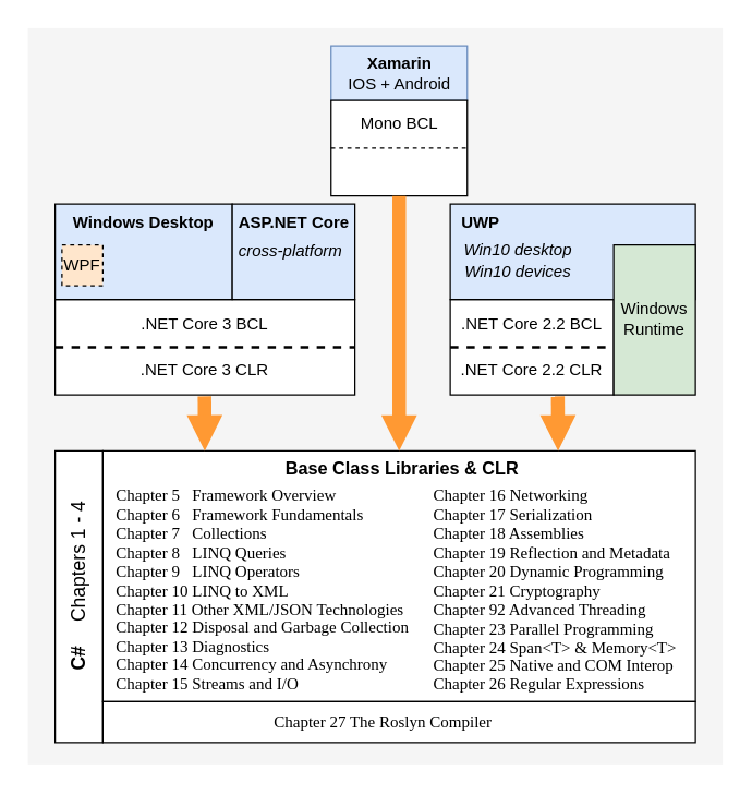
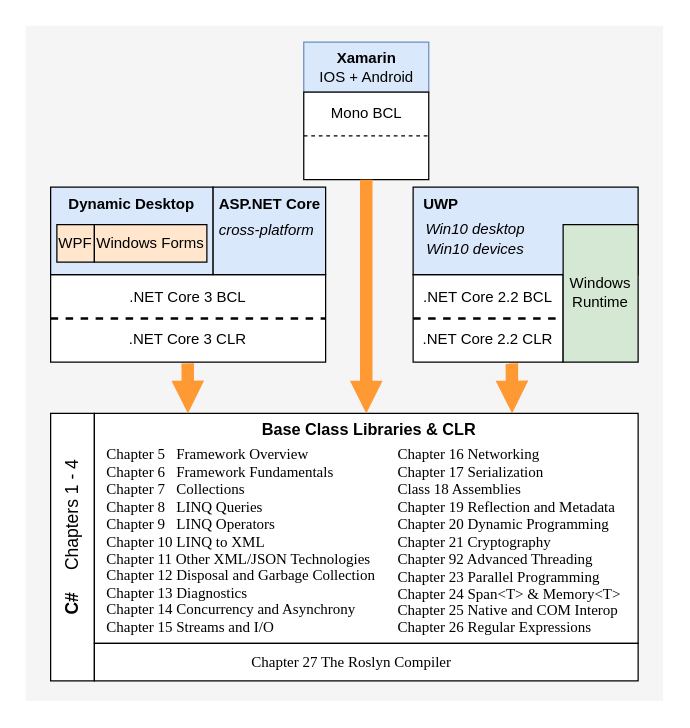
  <mxCell id="0" />
  <mxCell id="1" parent="0" />
  <mxCell id="2" value="" style="rounded=0;whiteSpace=wrap;html=1;shadow=0;glass=0;sketch=0;fontFamily=Times New Roman;fontSize=13;align=left;fillColor=#f5f5f5;fontColor=#333333;strokeColor=none;" vertex="1" parent="1"><mxGeometry x="20" y="20" width="510" height="540" as="geometry" /></mxCell>
  <mxCell id="3" value="" style="rounded=0;whiteSpace=wrap;html=1;fillColor=#dae8fc;strokeColor=#6c8ebf;" parent="1" vertex="1"><mxGeometry x="242.5" y="33" width="100" height="40" as="geometry" /></mxCell>
  <mxCell id="4" value="" style="rounded=0;whiteSpace=wrap;html=1;" parent="1" vertex="1"><mxGeometry x="242.5" y="73" width="100" height="70" as="geometry" /></mxCell>
  <mxCell id="5" value="&lt;b&gt;Xamarin&lt;/b&gt;&lt;br&gt;IOS + Android" style="text;html=1;strokeColor=none;fillColor=none;align=center;verticalAlign=middle;whiteSpace=wrap;rounded=0;" parent="1" vertex="1"><mxGeometry x="242.5" y="33" width="100" height="40" as="geometry" /></mxCell>
  <mxCell id="6" value="Mono BCL" style="text;html=1;strokeColor=none;fillColor=none;align=center;verticalAlign=middle;whiteSpace=wrap;rounded=0;" parent="1" vertex="1"><mxGeometry x="252.5" y="79" width="80" height="22" as="geometry" /></mxCell>
  <mxCell id="7" value="" style="endArrow=none;dashed=1;html=1;exitX=0;exitY=0.5;exitDx=0;exitDy=0;entryX=1;entryY=0.5;entryDx=0;entryDy=0;" parent="1" source="4" target="4" edge="1"><mxGeometry width="50" height="50" relative="1" as="geometry"><mxPoint x="442.5" y="413" as="sourcePoint" /><mxPoint x="492.5" y="363" as="targetPoint" /></mxGeometry></mxCell>
  <mxCell id="8" value="" style="rounded=0;whiteSpace=wrap;html=1;" parent="1" vertex="1"><mxGeometry x="40" y="219" width="220" height="70" as="geometry" /></mxCell>
  <mxCell id="9" value=".NET Core 3 BCL" style="text;html=1;strokeColor=none;fillColor=none;align=center;verticalAlign=middle;whiteSpace=wrap;rounded=0;" parent="1" vertex="1"><mxGeometry x="90" y="227" width="120" height="20" as="geometry" /></mxCell>
  <mxCell id="10" value="" style="endArrow=none;dashed=1;html=1;strokeWidth=2;exitX=0;exitY=0.5;exitDx=0;exitDy=0;entryX=1;entryY=0.5;entryDx=0;entryDy=0;" parent="1" source="8" target="8" edge="1"><mxGeometry width="50" height="50" relative="1" as="geometry"><mxPoint x="410" y="399" as="sourcePoint" /><mxPoint x="460" y="349" as="targetPoint" /></mxGeometry></mxCell>
  <mxCell id="11" value=".NET Core 3 CLR" style="text;html=1;strokeColor=none;fillColor=none;align=center;verticalAlign=middle;whiteSpace=wrap;rounded=0;" parent="1" vertex="1"><mxGeometry x="90" y="261" width="120" height="20" as="geometry" /></mxCell>
  <mxCell id="12" value="" style="rounded=0;whiteSpace=wrap;html=1;fillColor=#dae8fc;" parent="1" vertex="1"><mxGeometry x="40" y="149" width="130" height="70" as="geometry" /></mxCell>
- <mxCell id="13" value="WPF" style="rounded=0;whiteSpace=wrap;html=1;fillColor=#ffe6cc;dashed=1;" parent="1" vertex="1"><mxGeometry x="45" y="179" width="30" height="30" as="geometry" /></mxCell>
- <mxCell id="15" value="Windows Desktop" style="text;html=1;strokeColor=none;fillColor=none;align=center;verticalAlign=middle;whiteSpace=wrap;rounded=0;fontStyle=1" vertex="1" parent="1"><mxGeometry x="50" y="153" width="110" height="20" as="geometry" /></mxCell>
+ <mxCell id="13" value="WPF" style="rounded=0;whiteSpace=wrap;html=1;fillColor=#ffe6cc;" parent="1" vertex="1"><mxGeometry x="45" y="179" width="30" height="30" as="geometry" /></mxCell>
+ <mxCell id="14" value="Windows Forms" style="rounded=0;whiteSpace=wrap;html=1;fillColor=#ffe6cc;" parent="1" vertex="1"><mxGeometry x="75" y="179" width="90" height="30" as="geometry" /></mxCell>
+ <mxCell id="15" value="Dynamic Desktop" style="text;html=1;strokeColor=none;fillColor=none;align=center;verticalAlign=middle;whiteSpace=wrap;rounded=0;fontStyle=1" vertex="1" parent="1"><mxGeometry x="50" y="153" width="110" height="20" as="geometry" /></mxCell>
  <mxCell id="16" value="" style="rounded=0;whiteSpace=wrap;html=1;fillColor=#dae8fc;" vertex="1" parent="1"><mxGeometry x="170" y="149" width="90" height="70" as="geometry" /></mxCell>
  <mxCell id="17" value="ASP.NET Core" style="text;html=1;strokeColor=none;fillColor=none;align=center;verticalAlign=middle;whiteSpace=wrap;rounded=0;fontStyle=1" vertex="1" parent="1"><mxGeometry x="172.5" y="153" width="85" height="20" as="geometry" /></mxCell>
  <mxCell id="18" value="cross-platform" style="text;html=1;strokeColor=none;fillColor=none;align=center;verticalAlign=middle;whiteSpace=wrap;rounded=0;fontStyle=2;spacingTop=0;spacing=0;" vertex="1" parent="1"><mxGeometry x="172.5" y="174" width="80" height="20" as="geometry" /></mxCell>
  <mxCell id="19" value="" style="rounded=0;whiteSpace=wrap;html=1;strokeColor=#000000;" vertex="1" parent="1"><mxGeometry x="40" y="330" width="35" height="214" as="geometry" /></mxCell>
  <mxCell id="20" value="C#" style="text;html=1;strokeColor=none;fillColor=none;align=center;verticalAlign=middle;whiteSpace=wrap;rounded=0;horizontal=0;fontStyle=1;fontSize=14;" vertex="1" parent="1"><mxGeometry x="45" y="468" width="25" height="30" as="geometry" /></mxCell>
  <mxCell id="21" value="Chapters 1 - 4" style="text;html=1;strokeColor=none;fillColor=none;align=center;verticalAlign=middle;whiteSpace=wrap;rounded=0;fontSize=14;horizontal=0;" vertex="1" parent="1"><mxGeometry x="47.5" y="362" width="20" height="100" as="geometry" /></mxCell>
  <mxCell id="22" value="" style="rounded=0;whiteSpace=wrap;html=1;strokeColor=#000000;fontSize=14;" vertex="1" parent="1"><mxGeometry x="75" y="330" width="435" height="184" as="geometry" /></mxCell>
  <mxCell id="23" value="" style="rounded=0;whiteSpace=wrap;html=1;strokeColor=#000000;fontSize=14;" vertex="1" parent="1"><mxGeometry x="330" y="219" width="120" height="70" as="geometry" /></mxCell>
  <mxCell id="24" value="" style="endArrow=none;dashed=1;html=1;strokeWidth=2;exitX=0;exitY=0.5;exitDx=0;exitDy=0;entryX=1;entryY=0.5;entryDx=0;entryDy=0;" edge="1" parent="1" source="23" target="23"><mxGeometry width="50" height="50" relative="1" as="geometry"><mxPoint x="110" y="264" as="sourcePoint" /><mxPoint x="330" y="264" as="targetPoint" /></mxGeometry></mxCell>
  <mxCell id="25" value=".NET Core 2.2 BCL" style="text;html=1;strokeColor=none;fillColor=none;align=center;verticalAlign=middle;whiteSpace=wrap;rounded=0;" vertex="1" parent="1"><mxGeometry x="330" y="227" width="120" height="20" as="geometry" /></mxCell>
  <mxCell id="26" value=".NET Core 2.2 CLR" style="text;html=1;strokeColor=none;fillColor=none;align=center;verticalAlign=middle;whiteSpace=wrap;rounded=0;" vertex="1" parent="1"><mxGeometry x="330" y="261" width="120" height="20" as="geometry" /></mxCell>
  <mxCell id="27" value="" style="rounded=0;whiteSpace=wrap;html=1;fillColor=#dae8fc;" vertex="1" parent="1"><mxGeometry x="330" y="149" width="180" height="70" as="geometry" /></mxCell>
  <mxCell id="28" value="" style="rounded=0;whiteSpace=wrap;html=1;fontSize=14;fillColor=#d5e8d4;gradientDirection=south;sketch=0;shadow=0;glass=0;" vertex="1" parent="1"><mxGeometry x="450" y="179" width="60" height="110" as="geometry" /></mxCell>
  <mxCell id="29" value="UWP" style="text;html=1;strokeColor=none;fillColor=none;align=center;verticalAlign=middle;whiteSpace=wrap;rounded=0;fontStyle=1" vertex="1" parent="1"><mxGeometry x="335" y="153" width="35" height="20" as="geometry" /></mxCell>
  <mxCell id="30" value="Win10 desktop" style="text;html=1;strokeColor=none;fillColor=none;align=center;verticalAlign=middle;whiteSpace=wrap;rounded=0;fontStyle=2;spacingTop=0;spacing=0;" vertex="1" parent="1"><mxGeometry x="335" y="173" width="90" height="20" as="geometry" /></mxCell>
  <mxCell id="31" value="Win10 devices" style="text;html=1;strokeColor=none;fillColor=none;align=center;verticalAlign=middle;whiteSpace=wrap;rounded=0;fontStyle=2;spacingTop=0;spacing=0;" vertex="1" parent="1"><mxGeometry x="335" y="189" width="90" height="20" as="geometry" /></mxCell>
  <mxCell id="32" value="Windows&lt;br&gt;Runtime" style="text;html=1;strokeColor=none;fillColor=none;align=center;verticalAlign=middle;whiteSpace=wrap;rounded=0;" vertex="1" parent="1"><mxGeometry x="450" y="219" width="60" height="28" as="geometry" /></mxCell>
  <mxCell id="33" value="Base Class Libraries &amp;amp; CLR" style="text;html=1;strokeColor=none;fillColor=none;align=center;verticalAlign=middle;whiteSpace=wrap;rounded=0;shadow=0;glass=0;sketch=0;fontSize=13;fontStyle=1" vertex="1" parent="1"><mxGeometry x="200" y="333" width="190" height="20" as="geometry" /></mxCell>
  <mxCell id="34" value="Chapter 5&amp;nbsp; &amp;nbsp;Framework Overview" style="text;html=1;strokeColor=none;fillColor=none;align=left;verticalAlign=middle;whiteSpace=wrap;rounded=0;shadow=0;glass=0;sketch=0;fontSize=12;fontFamily=Times New Roman;" vertex="1" parent="1"><mxGeometry x="83" y="356" width="177" height="14" as="geometry" /></mxCell>
  <mxCell id="35" value="Chapter 6&amp;nbsp; &amp;nbsp;Framework Fundamentals" style="text;html=1;strokeColor=none;fillColor=none;align=left;verticalAlign=middle;whiteSpace=wrap;rounded=0;shadow=0;glass=0;sketch=0;fontSize=12;fontFamily=Times New Roman;" vertex="1" parent="1"><mxGeometry x="83" y="370" width="187" height="14" as="geometry" /></mxCell>
  <mxCell id="36" value="Chapter 8&amp;nbsp; &amp;nbsp;LINQ Queries" style="text;html=1;strokeColor=none;fillColor=none;align=left;verticalAlign=middle;whiteSpace=wrap;rounded=0;shadow=0;glass=0;sketch=0;fontSize=12;fontFamily=Times New Roman;" vertex="1" parent="1"><mxGeometry x="83" y="398" width="147" height="14" as="geometry" /></mxCell>
  <mxCell id="37" value="Chapter 16 Networking" style="text;html=1;strokeColor=none;fillColor=none;align=left;verticalAlign=middle;whiteSpace=wrap;rounded=0;shadow=0;glass=0;sketch=0;fontSize=12;fontFamily=Times New Roman;" vertex="1" parent="1"><mxGeometry x="316" y="356" width="160" height="14" as="geometry" /></mxCell>
  <mxCell id="38" value="Chapter 17 Serialization" style="text;html=1;strokeColor=none;fillColor=none;align=left;verticalAlign=middle;whiteSpace=wrap;rounded=0;shadow=0;glass=0;sketch=0;fontSize=12;fontFamily=Times New Roman;" vertex="1" parent="1"><mxGeometry x="316" y="370" width="180" height="14" as="geometry" /></mxCell>
- <mxCell id="39" value="Chapter 18 Assemblies" style="text;html=1;strokeColor=none;fillColor=none;align=left;verticalAlign=middle;whiteSpace=wrap;rounded=0;shadow=0;glass=0;sketch=0;fontSize=12;fontFamily=Times New Roman;" vertex="1" parent="1"><mxGeometry x="316" y="384" width="130" height="14" as="geometry" /></mxCell>
+ <mxCell id="39" value="Class 18 Assemblies" style="text;html=1;strokeColor=none;fillColor=none;align=left;verticalAlign=middle;whiteSpace=wrap;rounded=0;shadow=0;glass=0;sketch=0;fontSize=12;fontFamily=Times New Roman;" vertex="1" parent="1"><mxGeometry x="316" y="384" width="130" height="14" as="geometry" /></mxCell>
  <mxCell id="40" value="Chapter 10 LINQ to XML" style="text;html=1;strokeColor=none;fillColor=none;align=left;verticalAlign=middle;whiteSpace=wrap;rounded=0;shadow=0;glass=0;sketch=0;fontSize=12;fontFamily=Times New Roman;" vertex="1" parent="1"><mxGeometry x="83" y="426" width="140" height="14" as="geometry" /></mxCell>
  <mxCell id="41" value="Chapter 7&amp;nbsp; &amp;nbsp;Collections" style="text;html=1;strokeColor=none;fillColor=none;align=left;verticalAlign=middle;whiteSpace=wrap;rounded=0;shadow=0;glass=0;sketch=0;fontSize=12;fontFamily=Times New Roman;" vertex="1" parent="1"><mxGeometry x="83" y="384" width="147" height="14" as="geometry" /></mxCell>
  <mxCell id="42" value="Chapter 9&amp;nbsp; &amp;nbsp;LINQ Operators" style="text;html=1;strokeColor=none;fillColor=none;align=left;verticalAlign=middle;whiteSpace=wrap;rounded=0;shadow=0;glass=0;sketch=0;fontSize=12;fontFamily=Times New Roman;" vertex="1" parent="1"><mxGeometry x="83" y="412" width="140" height="14" as="geometry" /></mxCell>
  <mxCell id="43" value="Chapter 11 Other XML/JSON Technologies" style="text;html=1;strokeColor=none;fillColor=none;align=left;verticalAlign=middle;whiteSpace=wrap;rounded=0;shadow=0;glass=0;sketch=0;fontSize=12;fontFamily=Times New Roman;" vertex="1" parent="1"><mxGeometry x="83" y="440" width="220" height="14" as="geometry" /></mxCell>
  <mxCell id="44" value="Chapter 12 Disposal and Garbage Collection" style="text;html=1;strokeColor=none;fillColor=none;align=left;verticalAlign=middle;whiteSpace=wrap;rounded=0;shadow=0;glass=0;sketch=0;fontSize=12;fontFamily=Times New Roman;" vertex="1" parent="1"><mxGeometry x="83" y="453" width="220" height="14" as="geometry" /></mxCell>
  <mxCell id="45" value="Chapter 19 Reflection and Metadata" style="text;html=1;strokeColor=none;fillColor=none;align=left;verticalAlign=middle;whiteSpace=wrap;rounded=0;shadow=0;glass=0;sketch=0;fontSize=12;fontFamily=Times New Roman;" vertex="1" parent="1"><mxGeometry x="316" y="398" width="180" height="14" as="geometry" /></mxCell>
  <mxCell id="46" value="Chapter 13 Diagnostics" style="text;html=1;strokeColor=none;fillColor=none;align=left;verticalAlign=middle;whiteSpace=wrap;rounded=0;shadow=0;glass=0;sketch=0;fontSize=12;fontFamily=Times New Roman;" vertex="1" parent="1"><mxGeometry x="83" y="467" width="120" height="14" as="geometry" /></mxCell>
  <mxCell id="47" value="Chapter 14 Concurrency and Asynchrony" style="text;html=1;strokeColor=none;fillColor=none;align=left;verticalAlign=middle;whiteSpace=wrap;rounded=0;shadow=0;glass=0;sketch=0;fontSize=12;fontFamily=Times New Roman;" vertex="1" parent="1"><mxGeometry x="83" y="480" width="210" height="14" as="geometry" /></mxCell>
  <mxCell id="48" value="Chapter 15 Streams and I/O" style="text;html=1;strokeColor=none;fillColor=none;align=left;verticalAlign=middle;whiteSpace=wrap;rounded=0;shadow=0;glass=0;sketch=0;fontSize=12;fontFamily=Times New Roman;" vertex="1" parent="1"><mxGeometry x="83" y="494" width="150" height="14" as="geometry" /></mxCell>
  <mxCell id="49" value="Chapter 20 Dynamic Programming" style="text;html=1;strokeColor=none;fillColor=none;align=left;verticalAlign=middle;whiteSpace=wrap;rounded=0;shadow=0;glass=0;sketch=0;fontSize=12;fontFamily=Times New Roman;" vertex="1" parent="1"><mxGeometry x="316" y="412" width="180" height="14" as="geometry" /></mxCell>
  <mxCell id="50" value="Chapter 21 Cryptography" style="text;html=1;strokeColor=none;fillColor=none;align=left;verticalAlign=middle;whiteSpace=wrap;rounded=0;shadow=0;glass=0;sketch=0;fontSize=12;fontFamily=Times New Roman;" vertex="1" parent="1"><mxGeometry x="316" y="426" width="180" height="14" as="geometry" /></mxCell>
  <mxCell id="51" value="Chapter 92 Advanced Threading" style="text;html=1;strokeColor=none;fillColor=none;align=left;verticalAlign=middle;whiteSpace=wrap;rounded=0;shadow=0;glass=0;sketch=0;fontSize=12;fontFamily=Times New Roman;" vertex="1" parent="1"><mxGeometry x="316" y="440" width="180" height="14" as="geometry" /></mxCell>
  <mxCell id="52" value="Chapter 23 Parallel Programming" style="text;html=1;strokeColor=none;fillColor=none;align=left;verticalAlign=middle;whiteSpace=wrap;rounded=0;shadow=0;glass=0;sketch=0;fontSize=12;fontFamily=Times New Roman;" vertex="1" parent="1"><mxGeometry x="316" y="454" width="180" height="14" as="geometry" /></mxCell>
  <mxCell id="53" value="Chapter 24 Span&amp;lt;T&amp;gt; &amp;amp; Memory&amp;lt;T&amp;gt;" style="text;html=1;strokeColor=none;fillColor=none;align=left;verticalAlign=middle;whiteSpace=wrap;rounded=0;shadow=0;glass=0;sketch=0;fontSize=12;fontFamily=Times New Roman;" vertex="1" parent="1"><mxGeometry x="316" y="468" width="187" height="14" as="geometry" /></mxCell>
  <mxCell id="54" value="Chapter 25 Native and COM Interop" style="text;html=1;strokeColor=none;fillColor=none;align=left;verticalAlign=middle;whiteSpace=wrap;rounded=0;shadow=0;glass=0;sketch=0;fontSize=12;fontFamily=Times New Roman;" vertex="1" parent="1"><mxGeometry x="316" y="481" width="187" height="14" as="geometry" /></mxCell>
  <mxCell id="55" value="Chapter 26 Regular Expressions" style="text;html=1;strokeColor=none;fillColor=none;align=left;verticalAlign=middle;whiteSpace=wrap;rounded=0;shadow=0;glass=0;sketch=0;fontSize=12;fontFamily=Times New Roman;" vertex="1" parent="1"><mxGeometry x="316" y="494" width="187" height="14" as="geometry" /></mxCell>
  <mxCell id="56" value="" style="rounded=0;whiteSpace=wrap;html=1;shadow=0;glass=0;sketch=0;fontFamily=Times New Roman;fontSize=13;align=left;" vertex="1" parent="1"><mxGeometry x="75" y="514" width="435" height="30" as="geometry" /></mxCell>
  <mxCell id="57" value="Chapter 27 The Roslyn Compiler" style="text;html=1;strokeColor=none;fillColor=none;align=left;verticalAlign=middle;whiteSpace=wrap;rounded=0;shadow=0;glass=0;sketch=0;fontSize=12;fontFamily=Times New Roman;" vertex="1" parent="1"><mxGeometry x="199" y="522" width="187" height="14" as="geometry" /></mxCell>
  <mxCell id="58" value="" style="endArrow=block;html=1;fontFamily=Times New Roman;fontSize=13;exitX=0.5;exitY=1;exitDx=0;exitDy=0;entryX=0.5;entryY=0;entryDx=0;entryDy=0;fillColor=#fad7ac;strokeWidth=10;shadow=0;strokeColor=#FF9933;endFill=1;endSize=0;" edge="1" parent="1" source="4" target="22"><mxGeometry width="50" height="50" relative="1" as="geometry"><mxPoint x="250" y="210" as="sourcePoint" /><mxPoint x="300" y="160" as="targetPoint" /></mxGeometry></mxCell>
  <mxCell id="59" value="" style="endArrow=block;html=1;fontFamily=Times New Roman;fontSize=13;entryX=0.5;entryY=0;entryDx=0;entryDy=0;fillColor=#fad7ac;strokeWidth=10;shadow=0;strokeColor=#FF9933;endFill=1;endSize=0;" edge="1" parent="1"><mxGeometry width="50" height="50" relative="1" as="geometry"><mxPoint x="409" y="290" as="sourcePoint" /><mxPoint x="409.16" y="330" as="targetPoint" /></mxGeometry></mxCell>
  <mxCell id="60" value="" style="endArrow=block;html=1;fontFamily=Times New Roman;fontSize=13;entryX=0.5;entryY=0;entryDx=0;entryDy=0;fillColor=#fad7ac;strokeWidth=10;shadow=0;strokeColor=#FF9933;endFill=1;endSize=0;" edge="1" parent="1"><mxGeometry width="50" height="50" relative="1" as="geometry"><mxPoint x="149.66" y="290" as="sourcePoint" /><mxPoint x="149.82" y="330" as="targetPoint" /></mxGeometry></mxCell>
